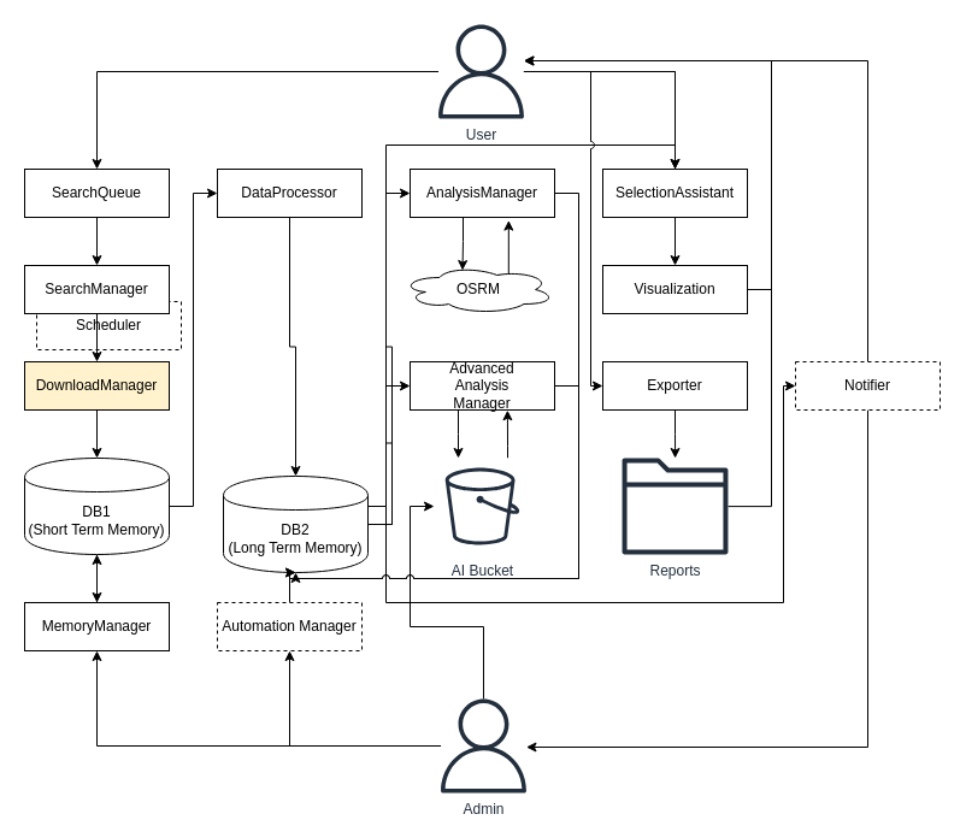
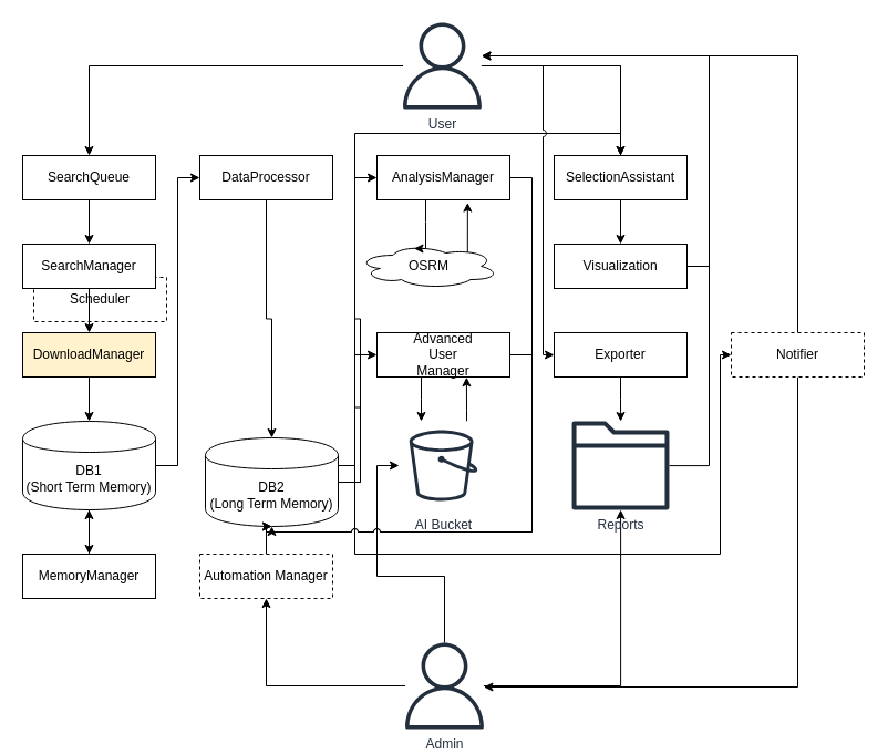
  <mxCell id="0" />
  <mxCell id="1" parent="0" />
  <mxCell id="2" value="Scheduler" style="rounded=0;whiteSpace=wrap;html=1;dashed=1;" vertex="1" parent="1"><mxGeometry x="30" y="250" width="120" height="40" as="geometry" /></mxCell>
  <mxCell id="3" style="edgeStyle=orthogonalEdgeStyle;rounded=0;orthogonalLoop=1;jettySize=auto;html=1;entryX=0;entryY=0.5;entryDx=0;entryDy=0;jumpStyle=arc;" edge="1" parent="1" source="5" target="31"><mxGeometry relative="1" as="geometry" /></mxCell>
  <mxCell id="4" style="edgeStyle=orthogonalEdgeStyle;rounded=0;orthogonalLoop=1;jettySize=auto;html=1;" edge="1" parent="1" source="5" target="38"><mxGeometry relative="1" as="geometry" /></mxCell>
  <mxCell id="5" value="DB1&lt;div&gt;(Short Term Memory)&lt;/div&gt;" style="shape=cylinder;whiteSpace=wrap;html=1;boundedLbl=1;backgroundOutline=1;" vertex="1" parent="1"><mxGeometry x="20" y="380" width="120" height="80" as="geometry" /></mxCell>
  <mxCell id="6" style="edgeStyle=orthogonalEdgeStyle;rounded=0;orthogonalLoop=1;jettySize=auto;html=1;entryX=0;entryY=0.5;entryDx=0;entryDy=0;strokeColor=default;jumpStyle=arc;" edge="1" parent="1" source="10" target="33"><mxGeometry relative="1" as="geometry" /></mxCell>
  <mxCell id="7" style="edgeStyle=orthogonalEdgeStyle;rounded=0;orthogonalLoop=1;jettySize=auto;html=1;entryX=0;entryY=0.5;entryDx=0;entryDy=0;" edge="1" parent="1" source="10" target="36"><mxGeometry relative="1" as="geometry" /></mxCell>
  <mxCell id="8" style="edgeStyle=orthogonalEdgeStyle;rounded=0;orthogonalLoop=1;jettySize=auto;html=1;entryX=0.5;entryY=0;entryDx=0;entryDy=0;jumpStyle=arc;" edge="1" parent="1" source="10" target="39"><mxGeometry relative="1" as="geometry"><Array as="points"><mxPoint x="320" y="420" /><mxPoint x="320" y="120" /><mxPoint x="560" y="120" /></Array></mxGeometry></mxCell>
  <mxCell id="9" style="edgeStyle=orthogonalEdgeStyle;rounded=0;orthogonalLoop=1;jettySize=auto;html=1;entryX=0;entryY=0.5;entryDx=0;entryDy=0;" edge="1" parent="1" source="10" target="46"><mxGeometry relative="1" as="geometry"><Array as="points"><mxPoint x="320" y="420" /><mxPoint x="320" y="500" /><mxPoint x="650" y="500" /><mxPoint x="650" y="320" /></Array></mxGeometry></mxCell>
  <mxCell id="10" value="DB2&lt;div&gt;(Long Term Memory)&lt;/div&gt;" style="shape=cylinder;whiteSpace=wrap;html=1;boundedLbl=1;backgroundOutline=1;" vertex="1" parent="1"><mxGeometry x="185" y="395" width="120" height="80" as="geometry" /></mxCell>
  <mxCell id="11" style="edgeStyle=orthogonalEdgeStyle;rounded=0;orthogonalLoop=1;jettySize=auto;html=1;jumpStyle=arc;" edge="1" parent="1" source="15" target="23"><mxGeometry relative="1" as="geometry" /></mxCell>
  <mxCell id="12" style="edgeStyle=orthogonalEdgeStyle;rounded=0;orthogonalLoop=1;jettySize=auto;html=1;entryX=0.5;entryY=0;entryDx=0;entryDy=0;" edge="1" parent="1" source="15" target="39"><mxGeometry relative="1" as="geometry" /></mxCell>
  <mxCell id="13" style="edgeStyle=orthogonalEdgeStyle;rounded=0;orthogonalLoop=1;jettySize=auto;html=1;jumpStyle=arc;" edge="1" parent="1" source="15" target="41"><mxGeometry relative="1" as="geometry" /></mxCell>
  <mxCell id="14" style="edgeStyle=orthogonalEdgeStyle;rounded=0;orthogonalLoop=1;jettySize=auto;html=1;entryX=0;entryY=0.5;entryDx=0;entryDy=0;flowAnimation=0;curved=0;jumpStyle=arc;" edge="1" parent="1" source="15" target="43"><mxGeometry relative="1" as="geometry"><Array as="points"><mxPoint x="490" y="59" /><mxPoint x="490" y="320" /></Array></mxGeometry></mxCell>
  <mxCell id="15" value="User" style="sketch=0;outlineConnect=0;fontColor=#232F3E;gradientColor=none;fillColor=#232F3D;strokeColor=none;dashed=0;verticalLabelPosition=bottom;verticalAlign=top;align=center;html=1;fontSize=12;fontStyle=0;aspect=fixed;pointerEvents=1;shape=mxgraph.aws4.user;" vertex="1" parent="1"><mxGeometry x="360" y="20" width="78" height="78" as="geometry" /></mxCell>
- <mxCell id="16" style="edgeStyle=orthogonalEdgeStyle;rounded=0;orthogonalLoop=1;jettySize=auto;html=1;" edge="1" parent="1" source="19" target="38"><mxGeometry relative="1" as="geometry"><mxPoint x="90" y="630" as="targetPoint" /></mxGeometry></mxCell>
+ <mxCell id="16" style="edgeStyle=orthogonalEdgeStyle;rounded=0;orthogonalLoop=1;jettySize=auto;html=1;" edge="1" parent="1" source="19" target="50"><mxGeometry relative="1" as="geometry"><mxPoint x="90" y="630" as="targetPoint" /></mxGeometry></mxCell>
  <mxCell id="17" style="edgeStyle=orthogonalEdgeStyle;rounded=0;orthogonalLoop=1;jettySize=auto;html=1;" edge="1" parent="1" source="19" target="29"><mxGeometry relative="1" as="geometry"><Array as="points"><mxPoint x="401" y="520" /><mxPoint x="340" y="520" /><mxPoint x="340" y="420" /></Array></mxGeometry></mxCell>
  <mxCell id="18" style="edgeStyle=orthogonalEdgeStyle;rounded=0;orthogonalLoop=1;jettySize=auto;html=1;entryX=0.5;entryY=1;entryDx=0;entryDy=0;" edge="1" parent="1" source="19" target="48"><mxGeometry relative="1" as="geometry" /></mxCell>
  <mxCell id="19" value="Admin" style="sketch=0;outlineConnect=0;fontColor=#232F3E;gradientColor=none;fillColor=#232F3D;strokeColor=none;dashed=0;verticalLabelPosition=bottom;verticalAlign=top;align=center;html=1;fontSize=12;fontStyle=0;aspect=fixed;pointerEvents=1;shape=mxgraph.aws4.user;" vertex="1" parent="1"><mxGeometry x="362" y="580" width="78" height="78" as="geometry" /></mxCell>
  <mxCell id="20" style="edgeStyle=orthogonalEdgeStyle;rounded=0;orthogonalLoop=1;jettySize=auto;html=1;entryX=0.682;entryY=1.064;entryDx=0;entryDy=0;entryPerimeter=0;exitX=0.625;exitY=0.2;exitDx=0;exitDy=0;exitPerimeter=0;" edge="1" parent="1" source="21" target="33"><mxGeometry relative="1" as="geometry"><Array as="points"><mxPoint x="422" y="228" /></Array></mxGeometry></mxCell>
- <mxCell id="21" value="OSRM" style="ellipse;shape=cloud;whiteSpace=wrap;html=1;" vertex="1" parent="1"><mxGeometry x="332.5" y="220" width="127.5" height="40" as="geometry" /></mxCell>
+ <mxCell id="21" value="OSRM" style="ellipse;shape=cloud;whiteSpace=wrap;html=1;" vertex="1" parent="1"><mxGeometry x="322.5" y="220" width="127.5" height="40" as="geometry" /></mxCell>
  <mxCell id="22" style="edgeStyle=orthogonalEdgeStyle;rounded=0;orthogonalLoop=1;jettySize=auto;html=1;jumpStyle=arc;" edge="1" parent="1" source="23" target="25"><mxGeometry relative="1" as="geometry" /></mxCell>
  <mxCell id="23" value="SearchQueue" style="rounded=0;whiteSpace=wrap;html=1;" vertex="1" parent="1"><mxGeometry x="20" y="140" width="120" height="40" as="geometry" /></mxCell>
  <mxCell id="24" style="edgeStyle=orthogonalEdgeStyle;rounded=0;orthogonalLoop=1;jettySize=auto;html=1;jumpStyle=arc;" edge="1" parent="1" source="25" target="27"><mxGeometry relative="1" as="geometry" /></mxCell>
  <mxCell id="25" value="SearchManager" style="rounded=0;whiteSpace=wrap;html=1;" vertex="1" parent="1"><mxGeometry x="20" y="220" width="120" height="40" as="geometry" /></mxCell>
  <mxCell id="26" style="edgeStyle=orthogonalEdgeStyle;rounded=0;orthogonalLoop=1;jettySize=auto;html=1;jumpStyle=arc;" edge="1" parent="1" source="27" target="5"><mxGeometry relative="1" as="geometry" /></mxCell>
  <mxCell id="27" value="DownloadManager" style="rounded=0;whiteSpace=wrap;html=1;fillColor=#fff2cc;" vertex="1" parent="1"><mxGeometry x="20" y="300" width="120" height="40" as="geometry" /></mxCell>
  <mxCell id="28" style="edgeStyle=orthogonalEdgeStyle;rounded=0;orthogonalLoop=1;jettySize=auto;html=1;entryX=0.674;entryY=1.006;entryDx=0;entryDy=0;entryPerimeter=0;" edge="1" parent="1" source="29" target="36"><mxGeometry relative="1" as="geometry"><Array as="points"><mxPoint x="421" y="370" /><mxPoint x="421" y="370" /></Array></mxGeometry></mxCell>
  <mxCell id="29" value="AI Bucket" style="sketch=0;outlineConnect=0;fontColor=#232F3E;gradientColor=none;strokeColor=#232F3E;fillColor=#ffffff;dashed=0;verticalLabelPosition=bottom;verticalAlign=top;align=center;html=1;fontSize=12;fontStyle=0;aspect=fixed;shape=mxgraph.aws4.resourceIcon;resIcon=mxgraph.aws4.bucket;" vertex="1" parent="1"><mxGeometry x="360" y="380" width="80" height="80" as="geometry" /></mxCell>
  <mxCell id="30" style="edgeStyle=orthogonalEdgeStyle;rounded=0;orthogonalLoop=1;jettySize=auto;html=1;entryX=0.5;entryY=0;entryDx=0;entryDy=0;jumpStyle=arc;" edge="1" parent="1" source="31" target="10"><mxGeometry relative="1" as="geometry" /></mxCell>
  <mxCell id="31" value="DataProcessor" style="rounded=0;whiteSpace=wrap;html=1;" vertex="1" parent="1"><mxGeometry x="180" y="140" width="120" height="40" as="geometry" /></mxCell>
  <mxCell id="32" style="edgeStyle=orthogonalEdgeStyle;rounded=0;orthogonalLoop=1;jettySize=auto;html=1;entryX=0.5;entryY=1;entryDx=0;entryDy=0;jumpStyle=arc;" edge="1" parent="1" source="33" target="10"><mxGeometry relative="1" as="geometry"><Array as="points"><mxPoint x="480" y="160" /><mxPoint x="480" y="480" /><mxPoint x="240" y="480" /></Array></mxGeometry></mxCell>
  <mxCell id="33" value="AnalysisManager" style="rounded=0;whiteSpace=wrap;html=1;" vertex="1" parent="1"><mxGeometry x="340" y="140" width="120" height="40" as="geometry" /></mxCell>
  <mxCell id="34" style="edgeStyle=orthogonalEdgeStyle;rounded=0;orthogonalLoop=1;jettySize=auto;html=1;entryX=0.5;entryY=1;entryDx=0;entryDy=0;jumpStyle=arc;" edge="1" parent="1" source="36" target="10"><mxGeometry relative="1" as="geometry"><Array as="points"><mxPoint x="480" y="320" /><mxPoint x="480" y="480" /><mxPoint x="240" y="480" /></Array></mxGeometry></mxCell>
  <mxCell id="35" style="edgeStyle=orthogonalEdgeStyle;rounded=0;orthogonalLoop=1;jettySize=auto;html=1;" edge="1" parent="1" source="36" target="29"><mxGeometry relative="1" as="geometry"><Array as="points"><mxPoint x="380" y="360" /><mxPoint x="380" y="360" /></Array></mxGeometry></mxCell>
- <mxCell id="36" value="Advanced&lt;div&gt;Analysis&lt;/div&gt;&lt;div&gt;Manager&lt;/div&gt;" style="rounded=0;whiteSpace=wrap;html=1;" vertex="1" parent="1"><mxGeometry x="340" y="300" width="120" height="40" as="geometry" /></mxCell>
+ <mxCell id="36" value="Advanced&lt;div&gt;User&lt;/div&gt;&lt;div&gt;Manager&lt;/div&gt;" style="rounded=0;whiteSpace=wrap;html=1;" vertex="1" parent="1"><mxGeometry x="340" y="300" width="120" height="40" as="geometry" /></mxCell>
  <mxCell id="37" style="edgeStyle=orthogonalEdgeStyle;rounded=0;orthogonalLoop=1;jettySize=auto;html=1;" edge="1" parent="1" source="38" target="5"><mxGeometry relative="1" as="geometry" /></mxCell>
  <mxCell id="38" value="MemoryManager" style="rounded=0;whiteSpace=wrap;html=1;" vertex="1" parent="1"><mxGeometry x="20" y="500" width="120" height="40" as="geometry" /></mxCell>
  <mxCell id="39" value="SelectionAssistant" style="rounded=0;whiteSpace=wrap;html=1;" vertex="1" parent="1"><mxGeometry x="500" y="140" width="120" height="40" as="geometry" /></mxCell>
  <mxCell id="40" style="edgeStyle=orthogonalEdgeStyle;rounded=0;orthogonalLoop=1;jettySize=auto;html=1;jumpStyle=arc;" edge="1" parent="1" source="41" target="15"><mxGeometry relative="1" as="geometry"><Array as="points"><mxPoint x="640" y="240" /><mxPoint x="640" y="50" /></Array></mxGeometry></mxCell>
  <mxCell id="41" value="Visualization" style="rounded=0;whiteSpace=wrap;html=1;" vertex="1" parent="1"><mxGeometry x="500" y="220" width="120" height="40" as="geometry" /></mxCell>
  <mxCell id="42" style="edgeStyle=orthogonalEdgeStyle;rounded=0;orthogonalLoop=1;jettySize=auto;html=1;" edge="1" parent="1" source="43" target="50"><mxGeometry relative="1" as="geometry" /></mxCell>
  <mxCell id="43" value="Exporter" style="rounded=0;whiteSpace=wrap;html=1;" vertex="1" parent="1"><mxGeometry x="500" y="300" width="120" height="40" as="geometry" /></mxCell>
  <mxCell id="44" style="edgeStyle=orthogonalEdgeStyle;rounded=0;orthogonalLoop=1;jettySize=auto;html=1;" edge="1" parent="1" source="46" target="15"><mxGeometry relative="1" as="geometry"><Array as="points"><mxPoint x="720" y="50" /></Array></mxGeometry></mxCell>
  <mxCell id="45" style="edgeStyle=orthogonalEdgeStyle;rounded=0;orthogonalLoop=1;jettySize=auto;html=1;" edge="1" parent="1" source="46" target="19"><mxGeometry relative="1" as="geometry"><Array as="points"><mxPoint x="720" y="620" /></Array></mxGeometry></mxCell>
  <mxCell id="46" value="Notifier" style="rounded=0;whiteSpace=wrap;html=1;dashed=1;" vertex="1" parent="1"><mxGeometry x="660" y="300" width="120" height="40" as="geometry" /></mxCell>
  <mxCell id="47" style="edgeStyle=orthogonalEdgeStyle;rounded=0;orthogonalLoop=1;jettySize=auto;html=1;" edge="1" parent="1" source="48" target="10"><mxGeometry relative="1" as="geometry" /></mxCell>
  <mxCell id="48" value="Automation Manager" style="rounded=0;whiteSpace=wrap;html=1;dashed=1;" vertex="1" parent="1"><mxGeometry x="180" y="500" width="120" height="40" as="geometry" /></mxCell>
  <mxCell id="49" style="edgeStyle=orthogonalEdgeStyle;rounded=0;orthogonalLoop=1;jettySize=auto;html=1;" edge="1" parent="1" source="50" target="15"><mxGeometry relative="1" as="geometry"><Array as="points"><mxPoint x="640" y="420" /><mxPoint x="640" y="50" /></Array></mxGeometry></mxCell>
  <mxCell id="50" value="Reports" style="sketch=0;outlineConnect=0;fontColor=#232F3E;gradientColor=none;fillColor=#232F3D;strokeColor=none;dashed=0;verticalLabelPosition=bottom;verticalAlign=top;align=center;html=1;fontSize=12;fontStyle=0;aspect=fixed;pointerEvents=1;shape=mxgraph.aws4.folder;" vertex="1" parent="1"><mxGeometry x="516.06" y="380" width="87.89" height="80" as="geometry" /></mxCell>
  <mxCell id="51" style="edgeStyle=orthogonalEdgeStyle;rounded=0;orthogonalLoop=1;jettySize=auto;html=1;entryX=0.4;entryY=0.1;entryDx=0;entryDy=0;entryPerimeter=0;" edge="1" parent="1" source="33" target="21"><mxGeometry relative="1" as="geometry"><Array as="points"><mxPoint x="384" y="200" /><mxPoint x="384" y="200" /></Array></mxGeometry></mxCell>
